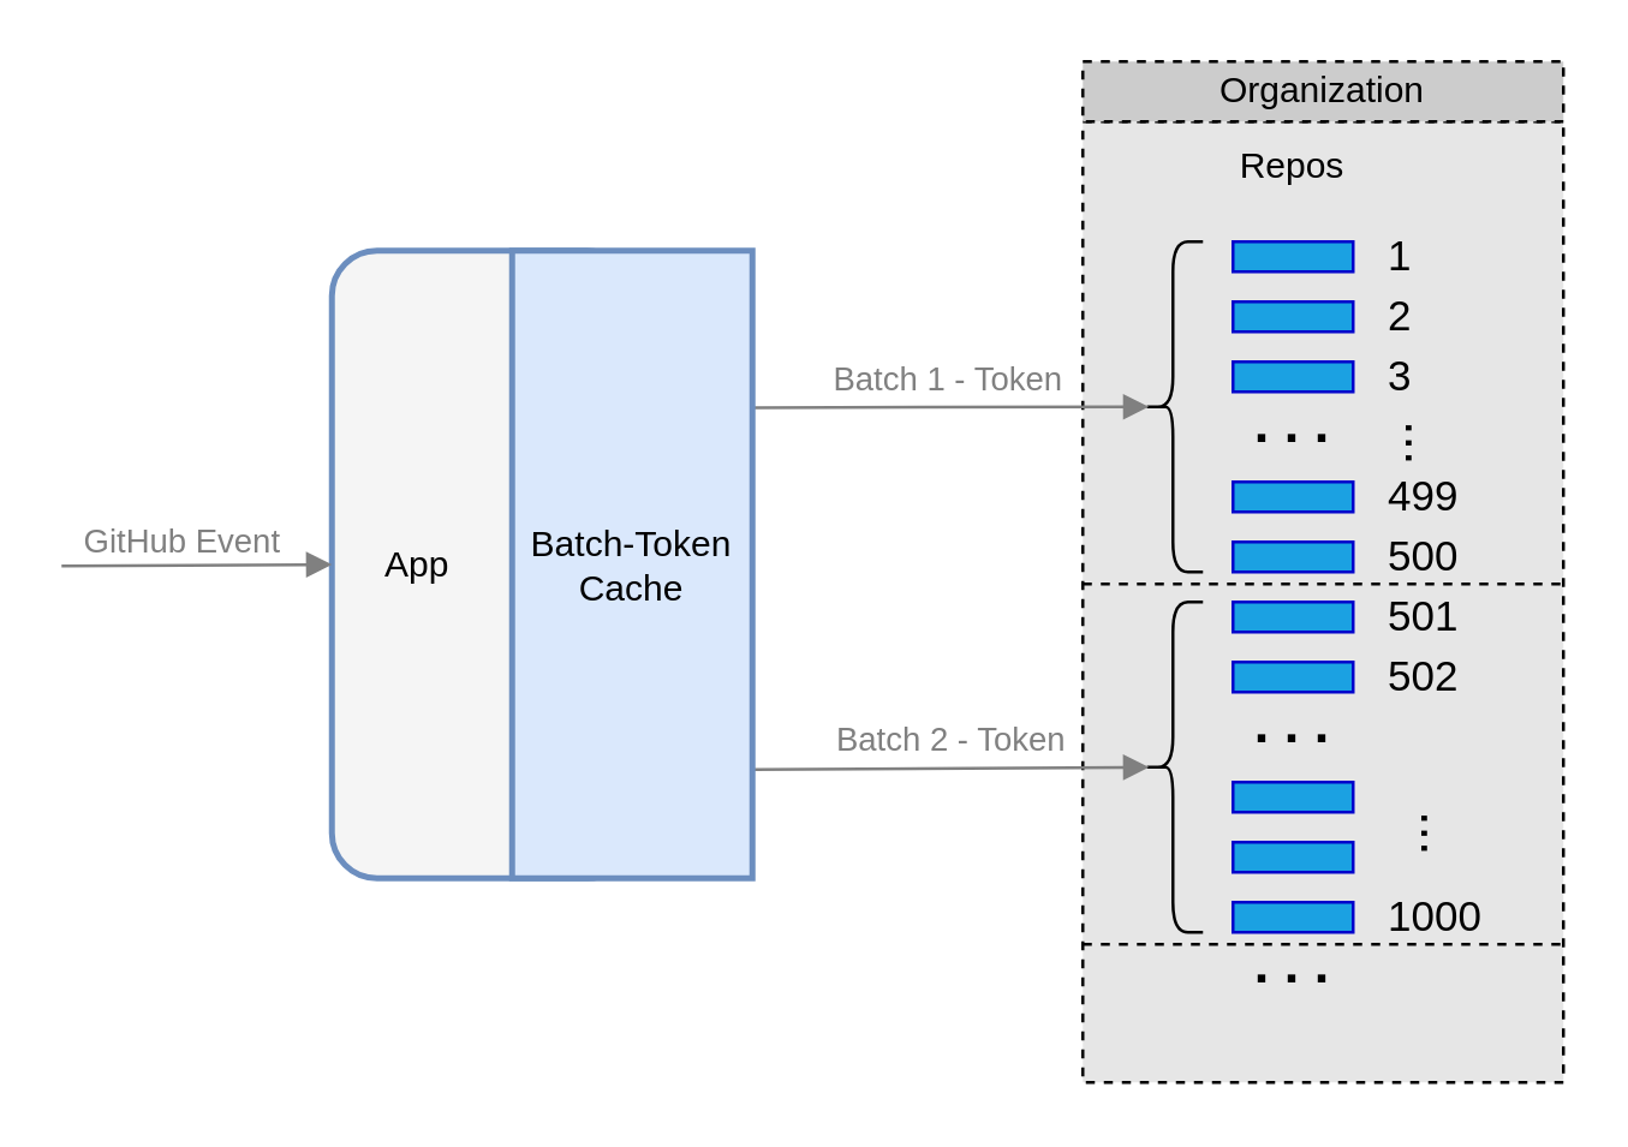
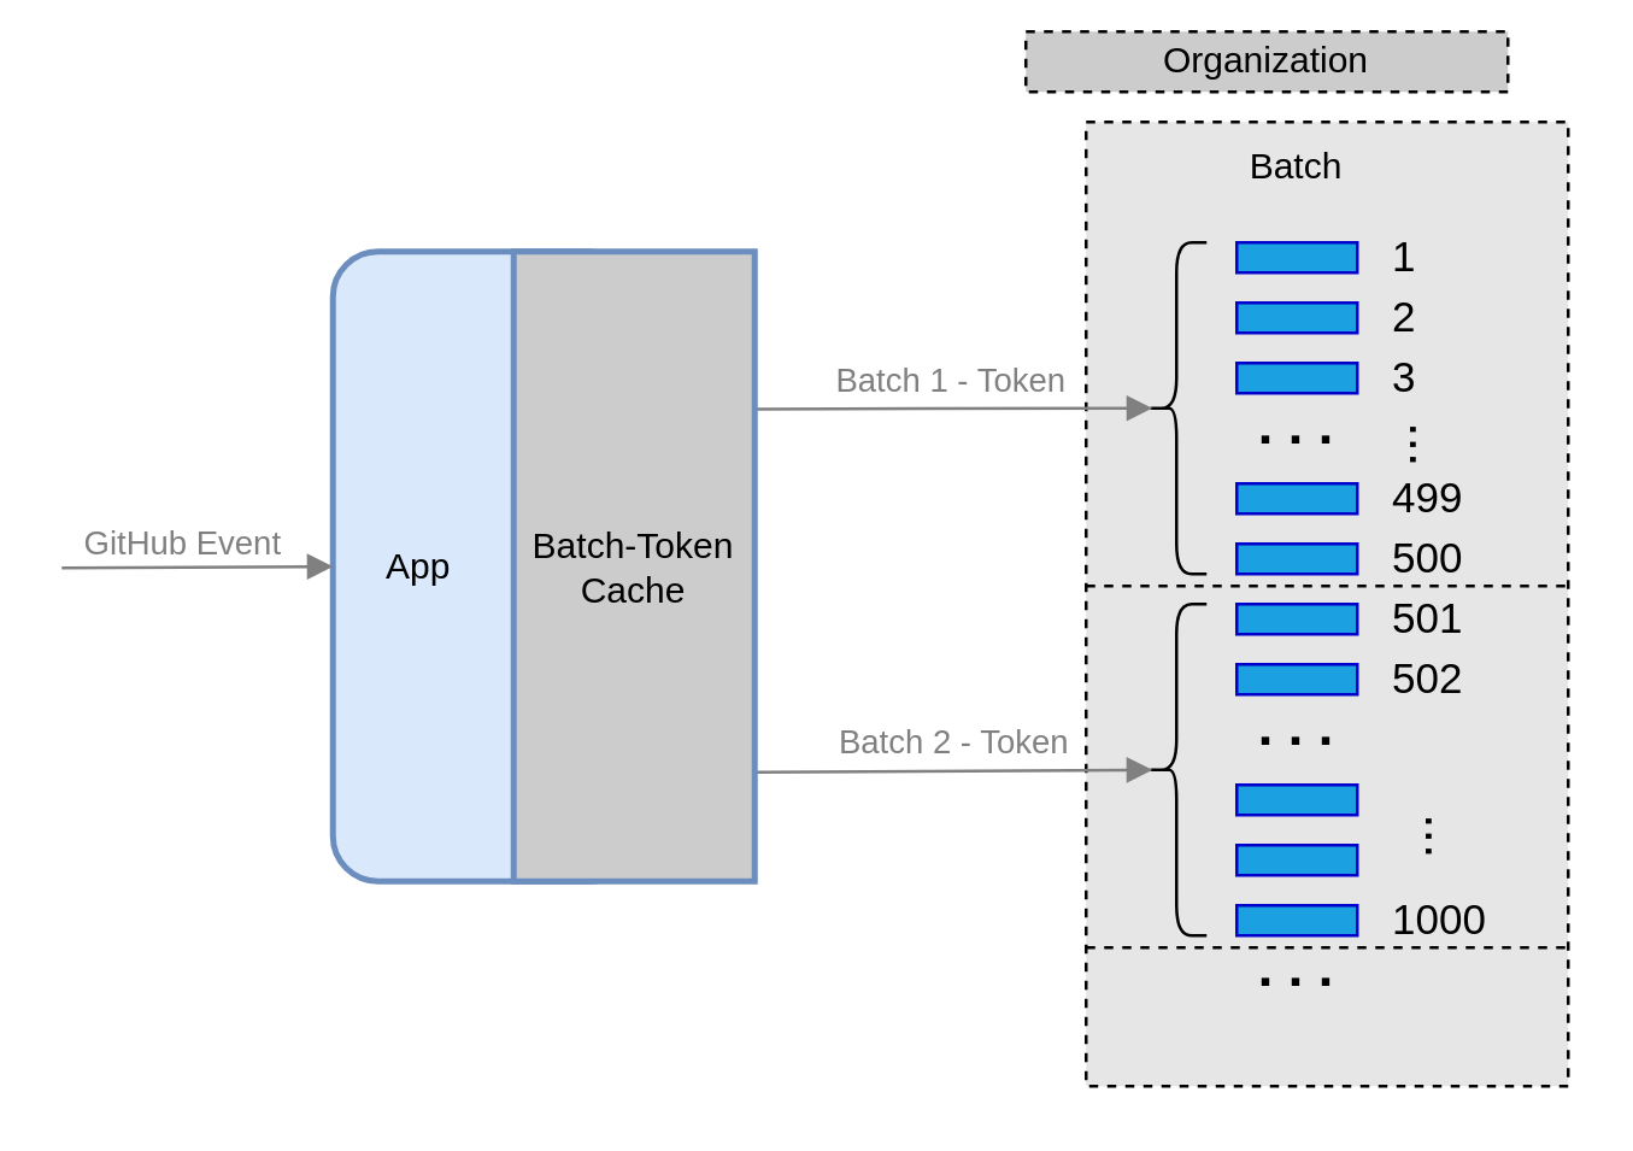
  <mxCell id="0" />
  <mxCell id="1" parent="0" />
- <mxCell id="2" value="App" style="rounded=1;whiteSpace=wrap;fillColor=#f5f5f5;strokeColor=#6c8ebf;strokeWidth=2;align=left;spacingLeft=16;" vertex="1" parent="1"><mxGeometry x="110" y="83" width="100" height="209" as="geometry" /></mxCell>
+ <mxCell id="2" value="App" style="rounded=1;whiteSpace=wrap;fillColor=#dae8fc;strokeColor=#6c8ebf;strokeWidth=2;align=left;spacingLeft=16;" vertex="1" parent="1"><mxGeometry x="110" y="83" width="100" height="209" as="geometry" /></mxCell>
  <mxCell id="3" value="" style="rounded=0;whiteSpace=wrap;html=1;fillColor=#E6E6E6;dashed=1;" parent="1" vertex="1"><mxGeometry x="360" y="40" width="160" height="320" as="geometry" /></mxCell>
  <mxCell id="4" value=". . ." style="text;html=1;align=center;verticalAlign=middle;whiteSpace=wrap;rounded=0;fontSize=18;fontStyle=1;rotation=0;spacingBottom=8;" parent="1" vertex="1"><mxGeometry x="410" y="140" width="40" height="10" as="geometry" /></mxCell>
  <mxCell id="5" value="" style="rounded=0;whiteSpace=wrap;html=1;fillColor=#1ba1e2;fontColor=#ffffff;strokeColor=#0000CC;" parent="1" vertex="1"><mxGeometry x="410" y="80" width="40" height="10" as="geometry" /></mxCell>
  <mxCell id="6" value="" style="rounded=0;whiteSpace=wrap;html=1;fillColor=#1ba1e2;fontColor=#ffffff;strokeColor=#0000CC;" parent="1" vertex="1"><mxGeometry x="410" y="100" width="40" height="10" as="geometry" /></mxCell>
  <mxCell id="7" value="" style="rounded=0;whiteSpace=wrap;html=1;fillColor=#1ba1e2;fontColor=#ffffff;strokeColor=#0000CC;" parent="1" vertex="1"><mxGeometry x="410" y="120" width="40" height="10" as="geometry" /></mxCell>
  <mxCell id="8" value="" style="rounded=0;whiteSpace=wrap;html=1;fillColor=#1ba1e2;fontColor=#ffffff;strokeColor=#0000CC;" parent="1" vertex="1"><mxGeometry x="410" y="160" width="40" height="10" as="geometry" /></mxCell>
  <mxCell id="9" value="" style="rounded=0;whiteSpace=wrap;html=1;fillColor=#1ba1e2;fontColor=#ffffff;strokeColor=#0000CC;" parent="1" vertex="1"><mxGeometry x="410" y="180" width="40" height="10" as="geometry" /></mxCell>
  <mxCell id="10" value="1&amp;nbsp;" style="text;html=1;align=left;verticalAlign=middle;whiteSpace=wrap;rounded=0;fontSize=14;fontStyle=0;rotation=0;spacingBottom=0;" parent="1" vertex="1"><mxGeometry x="460" y="80" width="30" height="10" as="geometry" /></mxCell>
  <mxCell id="11" value="2" style="text;html=1;align=left;verticalAlign=middle;whiteSpace=wrap;rounded=0;fontSize=14;fontStyle=0;rotation=0;spacingBottom=0;" parent="1" vertex="1"><mxGeometry x="460" y="100" width="30" height="10" as="geometry" /></mxCell>
  <mxCell id="12" value="3" style="text;html=1;align=left;verticalAlign=middle;whiteSpace=wrap;rounded=0;fontSize=14;fontStyle=0;rotation=0;spacingBottom=0;" parent="1" vertex="1"><mxGeometry x="460" y="120" width="30" height="10" as="geometry" /></mxCell>
  <mxCell id="13" value="499" style="text;html=1;align=left;verticalAlign=middle;whiteSpace=wrap;rounded=0;fontSize=14;fontStyle=0;rotation=0;spacingBottom=0;" parent="1" vertex="1"><mxGeometry x="460" y="160" width="30" height="10" as="geometry" /></mxCell>
  <mxCell id="14" value="500" style="text;html=1;align=left;verticalAlign=middle;whiteSpace=wrap;rounded=0;fontSize=14;fontStyle=0;rotation=0;spacingBottom=0;" parent="1" vertex="1"><mxGeometry x="460" y="180" width="30" height="10" as="geometry" /></mxCell>
  <mxCell id="15" value="&amp;nbsp;..." style="text;html=1;align=center;verticalAlign=middle;whiteSpace=wrap;rounded=0;fontSize=18;fontStyle=0;rotation=90;spacingBottom=8;" parent="1" vertex="1"><mxGeometry x="450" y="140" width="40" height="10" as="geometry" /></mxCell>
  <mxCell id="16" value="" style="rounded=0;whiteSpace=wrap;html=1;fillColor=#1ba1e2;fontColor=#ffffff;strokeColor=#0000CC;" parent="1" vertex="1"><mxGeometry x="410" y="200" width="40" height="10" as="geometry" /></mxCell>
  <mxCell id="17" value="" style="rounded=0;whiteSpace=wrap;html=1;fillColor=#1ba1e2;fontColor=#ffffff;strokeColor=#0000CC;" parent="1" vertex="1"><mxGeometry x="410" y="220" width="40" height="10" as="geometry" /></mxCell>
  <mxCell id="18" value="501" style="text;html=1;align=left;verticalAlign=middle;whiteSpace=wrap;rounded=0;fontSize=14;fontStyle=0;rotation=0;spacingBottom=0;" parent="1" vertex="1"><mxGeometry x="460" y="200" width="30" height="10" as="geometry" /></mxCell>
  <mxCell id="19" value="502" style="text;html=1;align=left;verticalAlign=middle;whiteSpace=wrap;rounded=0;fontSize=14;fontStyle=0;rotation=0;spacingBottom=0;" parent="1" vertex="1"><mxGeometry x="460" y="220" width="30" height="10" as="geometry" /></mxCell>
  <mxCell id="20" value="" style="shape=curlyBracket;whiteSpace=wrap;html=1;rounded=1;labelPosition=left;verticalLabelPosition=middle;align=right;verticalAlign=middle;" parent="1" vertex="1"><mxGeometry x="380" y="80" width="20" height="110" as="geometry" /></mxCell>
  <mxCell id="21" style="edgeStyle=none;html=1;endArrow=block;endFill=1;exitX=1;exitY=0.25;exitDx=0;exitDy=0;entryX=0.1;entryY=0.5;entryDx=0;entryDy=0;entryPerimeter=0;fontColor=#808080;strokeColor=#808080;" parent="1" source="37" edge="1" target="20"><mxGeometry relative="1" as="geometry"><mxPoint x="370" y="135" as="targetPoint" /></mxGeometry></mxCell>
  <mxCell id="22" value="Batch 1 - Token" style="edgeLabel;html=1;align=center;verticalAlign=middle;resizable=0;points=[];rotation=0;labelBackgroundColor=none;fontColor=#808080;" parent="21" vertex="1" connectable="0"><mxGeometry x="-0.017" y="2" relative="1" as="geometry"><mxPoint y="-8" as="offset" /></mxGeometry></mxCell>
  <mxCell id="23" value="" style="shape=curlyBracket;whiteSpace=wrap;html=1;rounded=1;labelPosition=left;verticalLabelPosition=middle;align=right;verticalAlign=middle;" parent="1" vertex="1"><mxGeometry x="380" y="200" width="20" height="110" as="geometry" /></mxCell>
  <mxCell id="24" value=". . ." style="text;html=1;align=center;verticalAlign=middle;whiteSpace=wrap;rounded=0;fontSize=18;fontStyle=1;rotation=0;spacingBottom=8;" parent="1" vertex="1"><mxGeometry x="410" y="240" width="40" height="10" as="geometry" /></mxCell>
  <mxCell id="25" value="" style="rounded=0;whiteSpace=wrap;html=1;fillColor=#1ba1e2;fontColor=#ffffff;strokeColor=#0000CC;" parent="1" vertex="1"><mxGeometry x="410" y="260" width="40" height="10" as="geometry" /></mxCell>
  <mxCell id="26" value="" style="rounded=0;whiteSpace=wrap;html=1;fillColor=#1ba1e2;fontColor=#ffffff;strokeColor=#0000CC;" parent="1" vertex="1"><mxGeometry x="410" y="280" width="40" height="10" as="geometry" /></mxCell>
  <mxCell id="27" value="" style="rounded=0;whiteSpace=wrap;html=1;fillColor=#1ba1e2;fontColor=#ffffff;strokeColor=#0000CC;" parent="1" vertex="1"><mxGeometry x="410" y="300" width="40" height="10" as="geometry" /></mxCell>
  <mxCell id="28" style="edgeStyle=none;html=1;endArrow=block;endFill=1;exitX=1.008;exitY=0.827;exitDx=0;exitDy=0;exitPerimeter=0;entryX=0.1;entryY=0.5;entryDx=0;entryDy=0;entryPerimeter=0;fontColor=#808080;strokeColor=#808080;" parent="1" source="37" edge="1" target="23"><mxGeometry relative="1" as="geometry"><mxPoint x="129" y="224" as="sourcePoint" /><mxPoint x="370" y="250" as="targetPoint" /></mxGeometry></mxCell>
  <mxCell id="29" value="Batch 2 - Token" style="edgeLabel;html=1;align=center;verticalAlign=middle;resizable=0;points=[];rotation=0;labelBackgroundColor=none;fontColor=#808080;" parent="28" vertex="1" connectable="0"><mxGeometry x="-0.017" y="2" relative="1" as="geometry"><mxPoint y="-8" as="offset" /></mxGeometry></mxCell>
  <mxCell id="30" value="&amp;nbsp;..." style="text;html=1;align=center;verticalAlign=middle;whiteSpace=wrap;rounded=0;fontSize=18;fontStyle=0;rotation=90;spacingBottom=8;" parent="1" vertex="1"><mxGeometry x="455" y="270" width="40" height="10" as="geometry" /></mxCell>
  <mxCell id="31" value="1000" style="text;html=1;align=left;verticalAlign=middle;whiteSpace=wrap;rounded=0;fontSize=14;fontStyle=0;rotation=0;spacingBottom=0;" parent="1" vertex="1"><mxGeometry x="460" y="300" width="30" height="10" as="geometry" /></mxCell>
- <mxCell id="32" value="Repos" style="text;html=1;align=center;verticalAlign=middle;whiteSpace=wrap;rounded=0;" parent="1" vertex="1"><mxGeometry x="400" y="40" width="60" height="30" as="geometry" /></mxCell>
- <mxCell id="33" value="Organization" style="text;html=1;align=center;verticalAlign=middle;whiteSpace=wrap;rounded=0;strokeColor=default;dashed=1;fillColor=#CCCCCC;" parent="1" vertex="1"><mxGeometry x="360" y="20" width="160" height="20" as="geometry" /></mxCell>
+ <mxCell id="32" value="Batch" style="text;html=1;align=center;verticalAlign=middle;whiteSpace=wrap;rounded=0;" parent="1" vertex="1"><mxGeometry x="400" y="40" width="60" height="30" as="geometry" /></mxCell>
+ <mxCell id="33" value="Organization" style="text;html=1;align=center;verticalAlign=middle;whiteSpace=wrap;rounded=0;strokeColor=default;dashed=1;fillColor=#CCCCCC;" parent="1" vertex="1"><mxGeometry x="340" y="10" width="160" height="20" as="geometry" /></mxCell>
  <mxCell id="34" value="" style="endArrow=none;dashed=1;html=1;" parent="1" edge="1"><mxGeometry width="50" height="50" relative="1" as="geometry"><mxPoint x="360" y="194" as="sourcePoint" /><mxPoint x="520" y="194" as="targetPoint" /></mxGeometry></mxCell>
  <mxCell id="35" value="" style="endArrow=none;dashed=1;html=1;" parent="1" edge="1"><mxGeometry width="50" height="50" relative="1" as="geometry"><mxPoint x="360" y="314" as="sourcePoint" /><mxPoint x="520" y="314" as="targetPoint" /></mxGeometry></mxCell>
  <mxCell id="36" value=". . ." style="text;html=1;align=center;verticalAlign=middle;whiteSpace=wrap;rounded=0;fontSize=18;fontStyle=1;rotation=0;spacingBottom=8;" parent="1" vertex="1"><mxGeometry x="410" y="320" width="40" height="10" as="geometry" /></mxCell>
- <mxCell id="37" value="Batch-Token Cache" style="rounded=0;whiteSpace=wrap;html=1;fillColor=#dae8fc;strokeColor=#6c8ebf;strokeWidth=2;" vertex="1" parent="1"><mxGeometry x="170" y="83" width="80" height="209" as="geometry" /></mxCell>
+ <mxCell id="37" value="Batch-Token Cache" style="rounded=0;whiteSpace=wrap;html=1;fillColor=#cccccc;strokeColor=#6c8ebf;strokeWidth=2;" vertex="1" parent="1"><mxGeometry x="170" y="83" width="80" height="209" as="geometry" /></mxCell>
  <mxCell id="38" value="" style="endArrow=block;html=1;endFill=1;entryX=0;entryY=0.5;entryDx=0;entryDy=0;strokeColor=#808080;" edge="1" parent="1" target="2"><mxGeometry width="50" height="50" relative="1" as="geometry"><mxPoint x="20" y="188" as="sourcePoint" /><mxPoint x="290" y="173" as="targetPoint" /></mxGeometry></mxCell>
  <mxCell id="39" value="GitHub Event" style="edgeLabel;html=1;align=center;verticalAlign=middle;resizable=0;points=[];labelBackgroundColor=none;fontColor=#808080;" vertex="1" connectable="0" parent="38"><mxGeometry x="-0.129" y="-1" relative="1" as="geometry"><mxPoint y="-9" as="offset" /></mxGeometry></mxCell>
